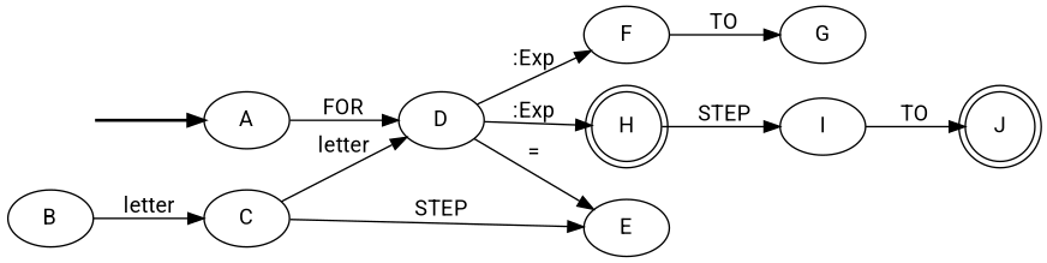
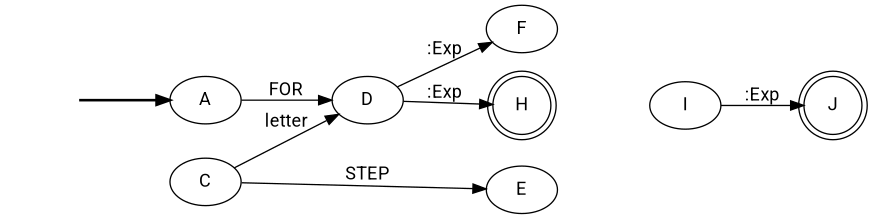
  digraph {
    fontname=Roboto
    rankdir=LR
    node [fontname=Roboto]
    edge [fontname=Roboto]
    fake [style=invisible]
    A [root=true]
    D
    E
    F
    H [shape=doublecircle]
-   B
    C
    J [shape=doublecircle]
    I
-   G
    fake -> A [style=bold]
    A -> D [label=FOR]
-   D -> E [label="="]
    D -> F [label=":Exp"]
    D -> H [label=":Exp"]
-   F -> G [label=TO]
-   H -> I [label=STEP]
-   B -> C [label=letter]
    C -> D [label=letter]
    C -> E [label=STEP]
-   I -> J [label=TO]
+   I -> J [label=":Exp"]
  }
